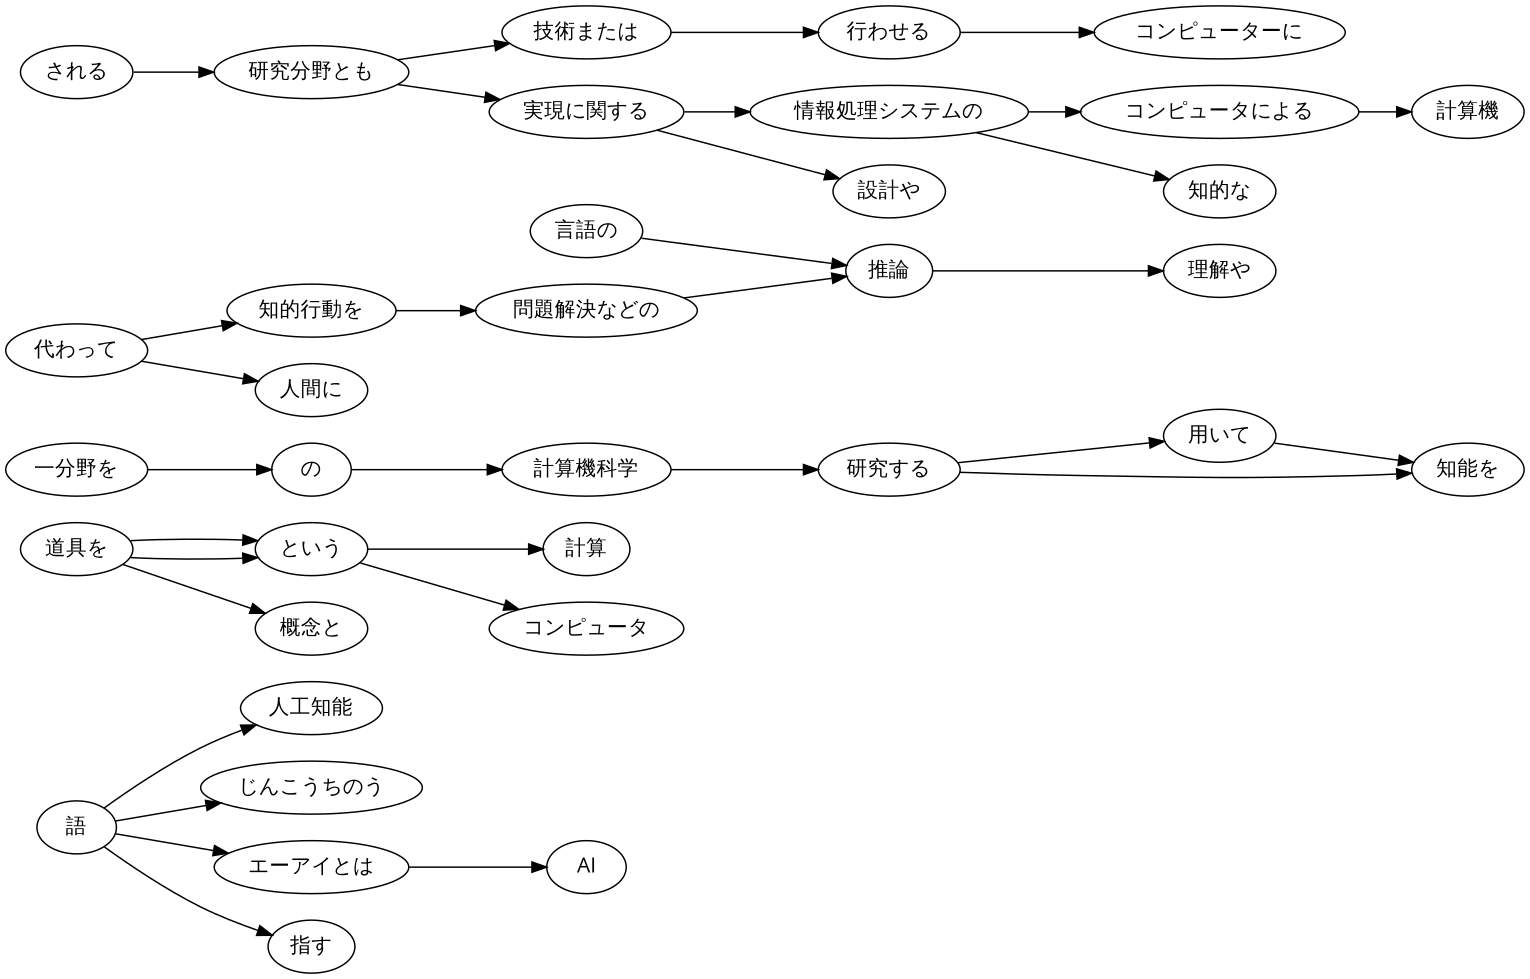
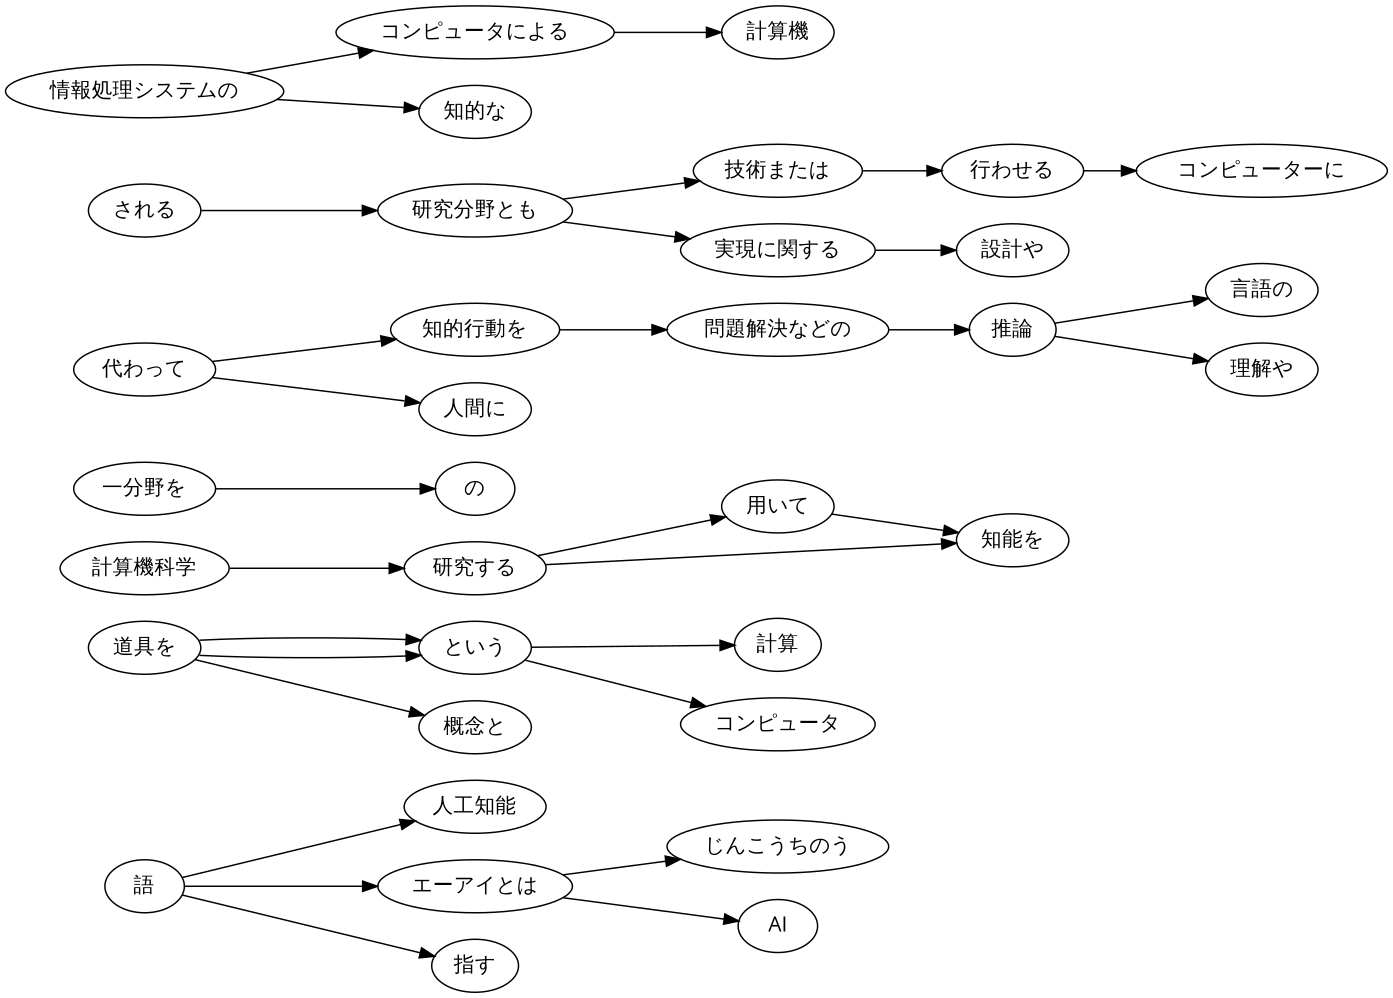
  digraph {
    fontname="Open Sans"
    rankdir=LR
    node [fontname="Open Sans"]
    edge [fontname="Open Sans"]
    "語"
    "人工知能"
    "じんこうちのう"
    "エーアイとは"
    "指す"
    AI
    "という"
    "計算"
    "コンピュータ"
    "道具を"
    "概念と"
    "用いて"
    "知能を"
    "研究する"
    "計算機科学"
    "の"
    "一分野を"
    "推論"
    "言語の"
    "理解や"
    "問題解決などの"
    "知的行動を"
    "代わって"
    "人間に"
    "行わせる"
    "コンピューターに"
    "技術または"
    "研究分野とも"
    "実現に関する"
    "情報処理システムの"
    "設計や"
    "コンピュータによる"
    "計算機"
    "知的な"
    "される"
    "語" -> "人工知能"
-   "語" -> "じんこうちのう"
+   "エーアイとは" -> "じんこうちのう"
    "語" -> "エーアイとは"
    "語" -> "指す"
    "エーアイとは" -> AI
    "という" -> "計算"
    "という" -> "コンピュータ"
    "道具を" -> "という"
    "道具を" -> "という"
    "道具を" -> "概念と"
    "用いて" -> "知能を"
    "研究する" -> "用いて"
    "研究する" -> "知能を"
    "計算機科学" -> "研究する"
-   "の" -> "計算機科学"
    "一分野を" -> "の"
-   "言語の" -> "推論"
+   "推論" -> "言語の"
    "推論" -> "理解や"
    "問題解決などの" -> "推論"
    "知的行動を" -> "問題解決などの"
    "代わって" -> "知的行動を"
    "代わって" -> "人間に"
    "行わせる" -> "コンピューターに"
    "技術または" -> "行わせる"
    "研究分野とも" -> "技術または"
    "研究分野とも" -> "実現に関する"
-   "実現に関する" -> "情報処理システムの"
    "実現に関する" -> "設計や"
    "情報処理システムの" -> "コンピュータによる"
    "情報処理システムの" -> "知的な"
    "コンピュータによる" -> "計算機"
    "される" -> "研究分野とも"
  }
